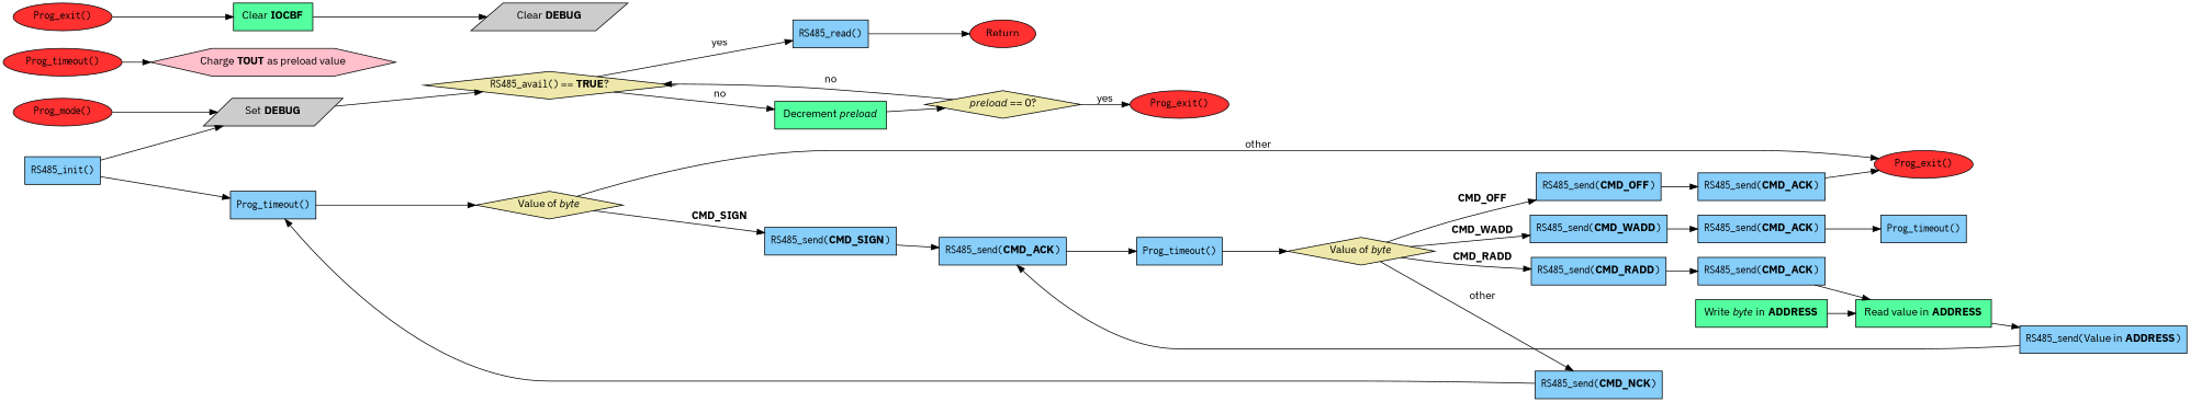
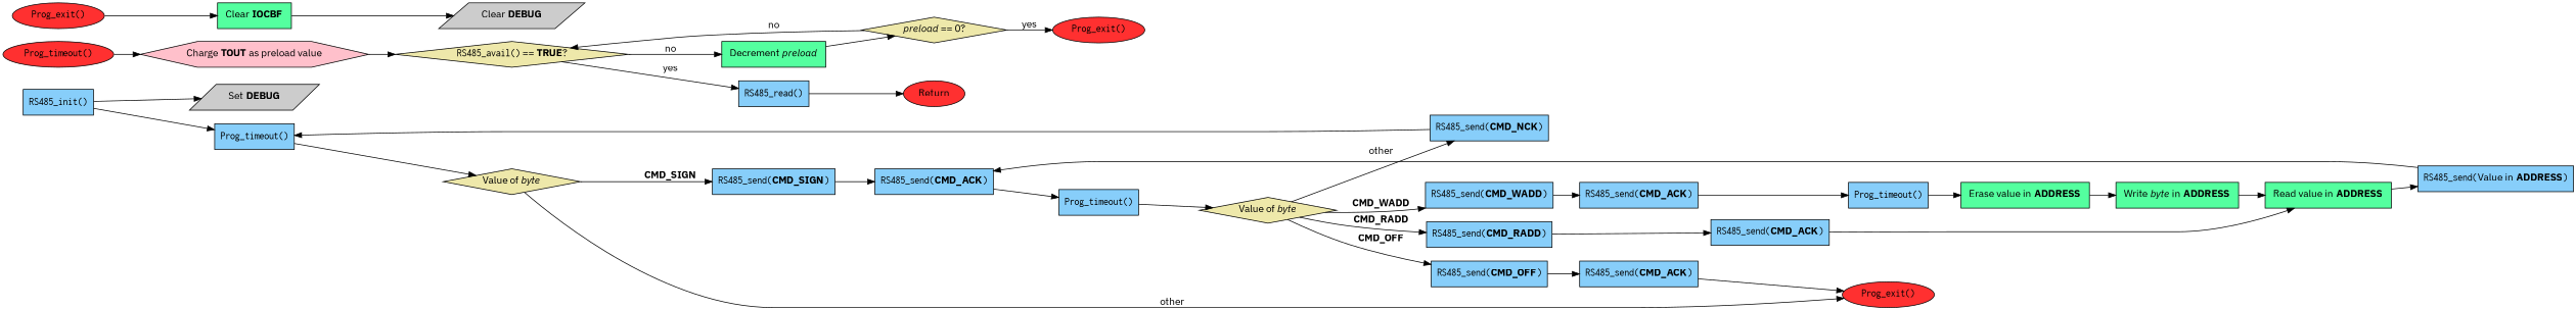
  digraph {
    fontname="IBM Plex Sans"
    rankdir=LR
    node [fillcolor=lightskyblue fontname="IBM Plex Sans" shape=record style=filled]
    edge [fontname="IBM Plex Sans"]
-   n1 [fillcolor=firebrick1 label=< 		<FONT FACE="courier">Prog_mode()</FONT> 		> shape=ellipse]
    n2 [fillcolor=grey80 label=< 		Set <B>DEBUG</B> 		> shape=parallelogram]
    n3 [fillcolor=firebrick1 label=< 		<FONT FACE="courier">Prog_exit()</FONT> 		> shape=ellipse]
    n4 [fillcolor=firebrick1 label=< 		<FONT FACE="courier">Prog_timeout()</FONT> 		> shape=ellipse]
    n5 [fillcolor=pink label=< 		Charge <B>TOUT</B> as preload value 		> shape=hexagon]
    n6 [fillcolor=palegoldenrod label=< 		<FONT FACE="courier">RS485_avail()</FONT> == <B>TRUE</B>? 		> shape=diamond]
    n7 [fillcolor=firebrick1 label=< 		Return 		> shape=ellipse]
    n8 [fillcolor=firebrick1 label=< 		<FONT FACE="courier">Prog_exit()</FONT> 		> shape=ellipse]
    n9 [fillcolor=firebrick1 label=< 		<FONT FACE="courier">Prog_exit()</FONT> 		> shape=ellipse]
    n10 [fillcolor=seagreen1 label=< 		Clear <B>IOCBF</B> 		> shape=box]
    n11 [fillcolor=grey80 label=< 		Clear <B>DEBUG</B> 		> shape=parallelogram]
+   n12 [fillcolor=seagreen1 label=< 		Erase value in <B>ADDRESS</B> 		> shape=box]
    n13 [fillcolor=seagreen1 label=< 		Write <I>byte</I> in <B>ADDRESS</B> 		> shape=box]
    n14 [fillcolor=seagreen1 label=< 		Read value in <B>ADDRESS</B> 		> shape=box]
    n15 [label=< 		<FONT FACE="courier">RS485_send(</FONT>Value in <B>ADDRESS</B><FONT FACE="courier">)</FONT> 		>]
    n16 [label=< 		<FONT FACE="courier">RS485_send(</FONT><B>CMD_ACK</B><FONT FACE="courier">)</FONT> 		>]
    n17 [fillcolor=seagreen1 label=< 		Decrement <I>preload</I> 		> shape=box]
    n18 [fillcolor=palegoldenrod label=< 		<I>preload</I> == 0? 		> shape=diamond]
    n19 [fillcolor=palegoldenrod label=< 		Value of <I>byte</I> 		> shape=diamond]
    n20 [label=< 		<FONT FACE="courier">RS485_send(</FONT><B>CMD_SIGN</B><FONT FACE="courier">)</FONT> 		>]
    n21 [fillcolor=palegoldenrod label=< 		Value of <I>byte</I> 		> shape=diamond]
    n22 [label=< 		<FONT FACE="courier">RS485_send(</FONT><B>CMD_RADD</B><FONT FACE="courier">)</FONT> 		>]
    n23 [label=< 		<FONT FACE="courier">RS485_send(</FONT><B>CMD_WADD</B><FONT FACE="courier">)</FONT> 		>]
    n24 [label=< 		<FONT FACE="courier">RS485_send(</FONT><B>CMD_OFF</B><FONT FACE="courier">)</FONT> 		>]
    n25 [label=< 		<FONT FACE="courier">RS485_send(</FONT><B>CMD_NCK</B><FONT FACE="courier">)</FONT> 		>]
    n26 [label=< 		<FONT FACE="courier">RS485_send(</FONT><B>CMD_ACK</B><FONT FACE="courier">)</FONT> 		>]
    n27 [label=< 		<FONT FACE="courier">RS485_send(</FONT><B>CMD_ACK</B><FONT FACE="courier">)</FONT> 		>]
    n28 [label=< 		<FONT FACE="courier">RS485_send(</FONT><B>CMD_ACK</B><FONT FACE="courier">)</FONT> 		>]
    n29 [label=< 		<FONT FACE="courier">Prog_timeout()</FONT> 		>]
    n30 [label=< 		<FONT FACE="courier">RS485_read()</FONT> 		>]
    n31 [label=< 		<FONT FACE="courier">RS485_init()</FONT> 		>]
    n32 [label=< 		<FONT FACE="courier">Prog_timeout()</FONT> 		>]
    n33 [label=< 		<FONT FACE="courier">Prog_timeout()</FONT> 		>]
-   n1 -> n2
    n4 -> n5
-   n2 -> n6
+   n5 -> n6
    n6 -> n17 [label=< 		no 		>]
    n6 -> n30 [label=< 		yes 		>]
    n9 -> n10
    n10 -> n11
+   n12 -> n13
    n13 -> n14
    n14 -> n15
    n15 -> n16
    n16 -> n32
    n17 -> n18
    n18 -> n6 [label=< 		no 		>]
    n18 -> n8 [label=< 		yes 		>]
    n19 -> n3 [label=< 		other 		>]
    n19 -> n20 [label=< 		<B>CMD_SIGN</B> 		>]
    n20 -> n16
    n21 -> n22 [label=< 		<B>CMD_RADD</B> 		>]
    n21 -> n23 [label=< 		<B>CMD_WADD</B> 		>]
    n21 -> n24 [label=< 		<B>CMD_OFF</B> 		>]
    n21 -> n25 [label=< 		other 		>]
    n22 -> n26
    n23 -> n27
    n24 -> n28
    n25 -> n29
    n26 -> n14
    n27 -> n33
    n28 -> n3
    n29 -> n19
    n30 -> n7
    n31 -> n2
    n31 -> n29
    n32 -> n21
+   n33 -> n12
  }
